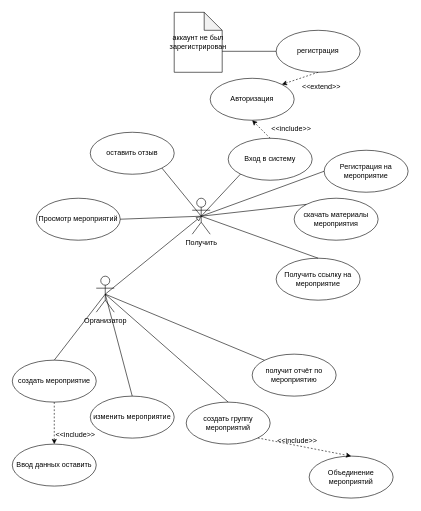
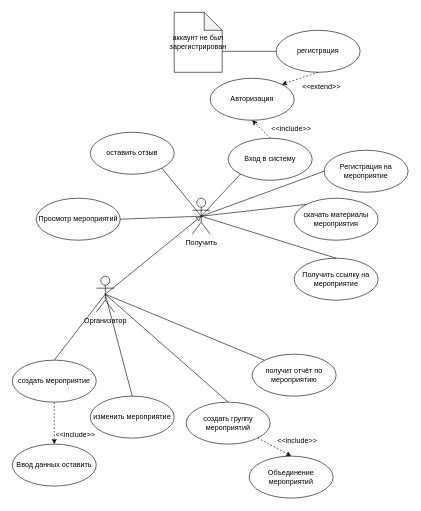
  <mxCell id="0" />
  <mxCell id="1" parent="0" />
- <mxCell id="2" value="Получить ссылку на мероприятие" style="ellipse;whiteSpace=wrap;html=1;" vertex="1" parent="1"><mxGeometry x="460" y="430" width="140" height="70" as="geometry" /></mxCell>
+ <mxCell id="2" value="Получить ссылку на мероприятие" style="ellipse;whiteSpace=wrap;html=1;" vertex="1" parent="1"><mxGeometry x="490" y="430" width="140" height="70" as="geometry" /></mxCell>
  <mxCell id="3" value="Регистрация на мероприятие" style="ellipse;whiteSpace=wrap;html=1;" vertex="1" parent="1"><mxGeometry x="540" y="250" width="140" height="70" as="geometry" /></mxCell>
  <mxCell id="4" value="Просмотр мероприятий" style="ellipse;whiteSpace=wrap;html=1;" vertex="1" parent="1"><mxGeometry x="60" y="330" width="140" height="70" as="geometry" /></mxCell>
  <mxCell id="5" value="скачать материалы мероприятия" style="ellipse;whiteSpace=wrap;html=1;" vertex="1" parent="1"><mxGeometry x="490" y="330" width="140" height="70" as="geometry" /></mxCell>
  <mxCell id="6" value="оставить отзыв" style="ellipse;whiteSpace=wrap;html=1;" vertex="1" parent="1"><mxGeometry x="150" y="220" width="140" height="70" as="geometry" /></mxCell>
  <mxCell id="7" value="создать мероприятие" style="ellipse;whiteSpace=wrap;html=1;" vertex="1" parent="1"><mxGeometry y="600" width="140" height="70" as="geometry" x="20" /></mxCell>
  <mxCell id="8" value="изменить мероприятие" style="ellipse;whiteSpace=wrap;html=1;" vertex="1" parent="1"><mxGeometry x="150" y="660" width="140" height="70" as="geometry" /></mxCell>
  <mxCell id="9" value="создать группу мероприятий" style="ellipse;whiteSpace=wrap;html=1;" vertex="1" parent="1"><mxGeometry x="310" y="670" width="140" height="70" as="geometry" /></mxCell>
  <mxCell id="10" value="получит отчёт по мероприятию" style="ellipse;whiteSpace=wrap;html=1;" vertex="1" parent="1"><mxGeometry x="420" y="590" width="140" height="70" as="geometry" /></mxCell>
  <mxCell id="11" style="rounded=0;orthogonalLoop=1;jettySize=auto;html=1;exitX=0.5;exitY=0.5;exitDx=0;exitDy=0;exitPerimeter=0;entryX=0;entryY=0.5;entryDx=0;entryDy=0;endArrow=none;endFill=0;" edge="1" parent="1" source="12" target="3"><mxGeometry relative="1" as="geometry" /></mxCell>
  <mxCell id="12" value="Получить" style="shape=umlActor;verticalLabelPosition=bottom;verticalAlign=top;html=1;" vertex="1" parent="1"><mxGeometry x="320" y="330" width="30" height="60" as="geometry" /></mxCell>
  <mxCell id="13" value="Организатор" style="shape=umlActor;verticalLabelPosition=bottom;verticalAlign=top;html=1;align=center;horizontal=1;" vertex="1" parent="1"><mxGeometry x="160" y="460" width="30" height="60" as="geometry" /></mxCell>
  <mxCell id="14" value="Вход в систему" style="ellipse;whiteSpace=wrap;html=1;" vertex="1" parent="1"><mxGeometry x="380" y="230" width="140" height="70" as="geometry" /></mxCell>
  <mxCell id="15" value="Авторизация&lt;span style=&quot;color: rgba(0, 0, 0, 0); font-family: monospace; font-size: 0px; text-align: start; text-wrap: nowrap;&quot;&gt;%3CmxGraphModel%3E%3Croot%3E%3CmxCell%20id%3D%220%22%2F%3E%3CmxCell%20id%3D%221%22%20parent%3D%220%22%2F%3E%3CmxCell%20id%3D%222%22%20value%3D%22%D0%92%D1%85%D0%BE%D0%B4%20%D0%B2%20%D1%81%D0%B8%D1%81%D1%82%D0%B5%D0%BC%D1%83%22%20style%3D%22ellipse%3BwhiteSpace%3Dwrap%3Bhtml%3D1%3B%22%20vertex%3D%221%22%20parent%3D%221%22%3E%3CmxGeometry%20x%3D%2270%22%20y%3D%22-360%22%20width%3D%22140%22%20height%3D%2270%22%20as%3D%22geometry%22%2F%3E%3C%2FmxCell%3E%3C%2Froot%3E%3C%2FmxGraphModel%3E&lt;/span&gt;&lt;span style=&quot;color: rgba(0, 0, 0, 0); font-family: monospace; font-size: 0px; text-align: start; text-wrap: nowrap;&quot;&gt;%3CmxGraphModel%3E%3Croot%3E%3CmxCell%20id%3D%220%22%2F%3E%3CmxCell%20id%3D%221%22%20parent%3D%220%22%2F%3E%3CmxCell%20id%3D%222%22%20value%3D%22%D0%92%D1%85%D0%BE%D0%B4%20%D0%B2%20%D1%81%D0%B8%D1%81%D1%82%D0%B5%D0%BC%D1%83%22%20style%3D%22ellipse%3BwhiteSpace%3Dwrap%3Bhtml%3D1%3B%22%20vertex%3D%221%22%20parent%3D%221%22%3E%3CmxGeometry%20x%3D%2270%22%20y%3D%22-360%22%20width%3D%22140%22%20height%3D%2270%22%20as%3D%22geometry%22%2F%3E%3C%2FmxCell%3E%3C%2Froot%3E%3C%2FmxGraphModel%3E&lt;/span&gt;&lt;span style=&quot;color: rgba(0, 0, 0, 0); font-family: monospace; font-size: 0px; text-align: start; text-wrap: nowrap;&quot;&gt;%3CmxGraphModel%3E%3Croot%3E%3CmxCell%20id%3D%220%22%2F%3E%3CmxCell%20id%3D%221%22%20parent%3D%220%22%2F%3E%3CmxCell%20id%3D%222%22%20value%3D%22%D0%92%D1%85%D0%BE%D0%B4%20%D0%B2%20%D1%81%D0%B8%D1%81%D1%82%D0%B5%D0%BC%D1%83%22%20style%3D%22ellipse%3BwhiteSpace%3Dwrap%3Bhtml%3D1%3B%22%20vertex%3D%221%22%20parent%3D%221%22%3E%3CmxGeometry%20x%3D%2270%22%20y%3D%22-360%22%20width%3D%22140%22%20height%3D%2270%22%20as%3D%22geometry%22%2F%3E%3C%2FmxCell%3E%3C%2Froot%3E%3C%2FmxGraphModel%3E&lt;/span&gt;&lt;span style=&quot;color: rgba(0, 0, 0, 0); font-family: monospace; font-size: 0px; text-align: start; text-wrap: nowrap;&quot;&gt;%3CmxGraphModel%3E%3Croot%3E%3CmxCell%20id%3D%220%22%2F%3E%3CmxCell%20id%3D%221%22%20parent%3D%220%22%2F%3E%3CmxCell%20id%3D%222%22%20value%3D%22%D0%92%D1%85%D0%BE%D0%B4%20%D0%B2%20%D1%81%D0%B8%D1%81%D1%82%D0%B5%D0%BC%D1%83%22%20style%3D%22ellipse%3BwhiteSpace%3Dwrap%3Bhtml%3D1%3B%22%20vertex%3D%221%22%20parent%3D%221%22%3E%3CmxGeometry%20x%3D%2270%22%20y%3D%22-360%22%20width%3D%22140%22%20height%3D%2270%22%20as%3D%22geometry%22%2F%3E%3C%2FmxCell%3E%3C%2Froot%3E%3C%2FmxGraphModel%3E&lt;/span&gt;" style="ellipse;whiteSpace=wrap;html=1;" vertex="1" parent="1"><mxGeometry x="350" y="130" width="140" height="70" as="geometry" /></mxCell>
  <mxCell id="16" value="регистрация" style="ellipse;whiteSpace=wrap;html=1;" vertex="1" parent="1"><mxGeometry x="460" y="50" width="140" height="70" as="geometry" /></mxCell>
  <mxCell id="17" value="аккаунт не был зарегистрирован" style="shape=note;whiteSpace=wrap;html=1;backgroundOutline=1;darkOpacity=0.05;" vertex="1" parent="1"><mxGeometry x="290" y="20" width="80" height="100" as="geometry" /></mxCell>
  <mxCell id="18" value="" style="endArrow=none;html=1;rounded=0;exitX=0.5;exitY=0.5;exitDx=0;exitDy=0;exitPerimeter=0;entryX=0;entryY=1;entryDx=0;entryDy=0;" edge="1" parent="1" source="12" target="14"><mxGeometry width="50" height="50" relative="1" as="geometry"><mxPoint x="560" y="330" as="sourcePoint" /><mxPoint x="610" y="280" as="targetPoint" /></mxGeometry></mxCell>
  <mxCell id="19" value="" style="endArrow=classic;dashed=1;html=1;rounded=0;exitX=0.5;exitY=0;exitDx=0;exitDy=0;entryX=0.5;entryY=1;entryDx=0;entryDy=0;endFill=1;" edge="1" parent="1" source="14" target="15"><mxGeometry width="50" height="50" relative="1" as="geometry"><mxPoint x="540" y="340" as="sourcePoint" /><mxPoint x="590" y="290" as="targetPoint" /></mxGeometry></mxCell>
  <mxCell id="20" value="" style="endArrow=classic;dashed=1;html=1;rounded=0;exitX=0.5;exitY=1;exitDx=0;exitDy=0;entryX=1;entryY=0;entryDx=0;entryDy=0;endFill=1;" edge="1" parent="1" source="16" target="15"><mxGeometry width="50" height="50" relative="1" as="geometry"><mxPoint x="460" y="240" as="sourcePoint" /><mxPoint x="430" y="210" as="targetPoint" /></mxGeometry></mxCell>
  <mxCell id="21" value="" style="endArrow=none;dashed=0;html=1;rounded=0;exitX=0;exitY=0;exitDx=80;exitDy=65;exitPerimeter=0;entryX=0;entryY=0.5;entryDx=0;entryDy=0;" edge="1" parent="1" source="17" target="16"><mxGeometry width="50" height="50" relative="1" as="geometry"><mxPoint x="750" y="190" as="sourcePoint" /><mxPoint x="800" y="140" as="targetPoint" /></mxGeometry></mxCell>
  <mxCell id="22" value="&amp;lt;&amp;lt;include&amp;gt;&amp;gt;" style="text;html=1;align=center;verticalAlign=middle;resizable=0;points=[];autosize=1;strokeColor=none;fillColor=none;" vertex="1" parent="1"><mxGeometry x="440" y="200" width="90" height="30" as="geometry" /></mxCell>
  <mxCell id="23" value="&amp;lt;&amp;lt;extend&amp;gt;&amp;gt;" style="text;html=1;align=center;verticalAlign=middle;resizable=0;points=[];autosize=1;strokeColor=none;fillColor=none;" vertex="1" parent="1"><mxGeometry x="490" y="130" width="90" height="30" as="geometry" /></mxCell>
  <mxCell id="24" value="" style="endArrow=none;html=1;rounded=0;entryX=0.5;entryY=0.5;entryDx=0;entryDy=0;entryPerimeter=0;exitX=1;exitY=1;exitDx=0;exitDy=0;" edge="1" parent="1" source="6" target="12"><mxGeometry width="50" height="50" relative="1" as="geometry"><mxPoint x="500" as="sourcePoint" y="450" /><mxPoint x="550" y="400" as="targetPoint" /></mxGeometry></mxCell>
  <mxCell id="25" value="" style="endArrow=none;html=1;rounded=0;exitX=0.5;exitY=0.5;exitDx=0;exitDy=0;exitPerimeter=0;entryX=1;entryY=0.5;entryDx=0;entryDy=0;" edge="1" parent="1" source="12" target="4"><mxGeometry width="50" height="50" relative="1" as="geometry"><mxPoint x="280" y="290" as="sourcePoint" /><mxPoint x="260" as="targetPoint" y="450" /></mxGeometry></mxCell>
  <mxCell id="26" value="" style="endArrow=none;html=1;rounded=0;exitX=0.5;exitY=0.5;exitDx=0;exitDy=0;exitPerimeter=0;entryX=0;entryY=0;entryDx=0;entryDy=0;" edge="1" parent="1" source="12" target="5"><mxGeometry width="50" height="50" relative="1" as="geometry"><mxPoint x="500" as="sourcePoint" y="450" /><mxPoint x="550" y="400" as="targetPoint" /></mxGeometry></mxCell>
  <mxCell id="27" value="" style="endArrow=none;html=1;rounded=0;exitX=0.5;exitY=0.5;exitDx=0;exitDy=0;exitPerimeter=0;entryX=0.5;entryY=0;entryDx=0;entryDy=0;" edge="1" parent="1" source="12" target="2"><mxGeometry width="50" height="50" relative="1" as="geometry"><mxPoint x="500" as="sourcePoint" y="450" /><mxPoint x="550" y="400" as="targetPoint" /></mxGeometry></mxCell>
  <mxCell id="28" value="" style="endArrow=block;html=1;rounded=0;endFill=0;exitX=0.5;exitY=0.5;exitDx=0;exitDy=0;exitPerimeter=0;entryX=0.5;entryY=0.5;entryDx=0;entryDy=0;entryPerimeter=0;" edge="1" parent="1" source="13" target="12"><mxGeometry width="50" height="50" relative="1" as="geometry"><mxPoint x="190" y="500" as="sourcePoint" /><mxPoint x="310" y="420" as="targetPoint" /></mxGeometry></mxCell>
  <mxCell id="29" value="" style="endArrow=none;html=1;rounded=0;exitX=0.5;exitY=0.5;exitDx=0;exitDy=0;exitPerimeter=0;entryX=0.5;entryY=0;entryDx=0;entryDy=0;" edge="1" parent="1" source="13" target="7"><mxGeometry width="50" height="50" relative="1" as="geometry"><mxPoint x="480" y="660" as="sourcePoint" /><mxPoint x="530" y="610" as="targetPoint" /></mxGeometry></mxCell>
  <mxCell id="30" value="" style="endArrow=none;html=1;rounded=0;exitX=0.5;exitY=0.5;exitDx=0;exitDy=0;exitPerimeter=0;entryX=0.5;entryY=0;entryDx=0;entryDy=0;" edge="1" parent="1" source="13" target="8"><mxGeometry width="50" height="50" relative="1" as="geometry"><mxPoint x="480" y="660" as="sourcePoint" /><mxPoint x="530" y="610" as="targetPoint" /></mxGeometry></mxCell>
  <mxCell id="31" value="" style="endArrow=none;html=1;rounded=0;exitX=0.5;exitY=0.5;exitDx=0;exitDy=0;exitPerimeter=0;entryX=0;entryY=0;entryDx=0;entryDy=0;" edge="1" parent="1" source="13" target="10"><mxGeometry width="50" height="50" relative="1" as="geometry"><mxPoint x="480" y="660" as="sourcePoint" /><mxPoint x="530" y="610" as="targetPoint" /></mxGeometry></mxCell>
  <mxCell id="32" value="" style="endArrow=none;html=1;rounded=0;exitX=0.5;exitY=0.5;exitDx=0;exitDy=0;exitPerimeter=0;entryX=0.5;entryY=0;entryDx=0;entryDy=0;" edge="1" parent="1" source="13" target="9"><mxGeometry width="50" height="50" relative="1" as="geometry"><mxPoint x="480" y="660" as="sourcePoint" /><mxPoint x="530" y="610" as="targetPoint" /></mxGeometry></mxCell>
  <mxCell id="33" value="Ввод данных оставить" style="ellipse;whiteSpace=wrap;html=1;" vertex="1" parent="1"><mxGeometry y="740" width="140" height="70" as="geometry" x="20" /></mxCell>
  <mxCell id="34" value="&amp;lt;&amp;lt;include&amp;gt;&amp;gt;" style="text;html=1;align=center;verticalAlign=middle;resizable=0;points=[];autosize=1;strokeColor=none;fillColor=none;" vertex="1" parent="1"><mxGeometry x="80" y="710" width="90" height="30" as="geometry" /></mxCell>
  <mxCell id="35" value="" style="endArrow=classic;dashed=1;html=1;rounded=0;exitX=0.5;exitY=1;exitDx=0;exitDy=0;entryX=0.5;entryY=0;entryDx=0;entryDy=0;endFill=1;" edge="1" parent="1" source="7" target="33"><mxGeometry width="50" height="50" relative="1" as="geometry"><mxPoint x="480" y="940" as="sourcePoint" /><mxPoint x="530" y="890" as="targetPoint" /></mxGeometry></mxCell>
- <mxCell id="36" value="Объединение мероприятий" style="ellipse;whiteSpace=wrap;html=1;" vertex="1" parent="1"><mxGeometry x="515" y="760" width="140" height="70" as="geometry" /></mxCell>
+ <mxCell id="36" value="Объединение мероприятий" style="ellipse;whiteSpace=wrap;html=1;" vertex="1" parent="1"><mxGeometry x="415" y="760" width="140" height="70" as="geometry" /></mxCell>
  <mxCell id="37" value="" style="endArrow=classic;dashed=1;html=1;rounded=0;exitX=1;exitY=1;exitDx=0;exitDy=0;entryX=0.5;entryY=0;entryDx=0;entryDy=0;endFill=1;" edge="1" parent="1" source="9" target="36"><mxGeometry width="50" height="50" relative="1" as="geometry"><mxPoint x="100" y="680" as="sourcePoint" /><mxPoint x="100" y="750" as="targetPoint" /></mxGeometry></mxCell>
  <mxCell id="38" value="&amp;lt;&amp;lt;include&amp;gt;&amp;gt;" style="text;html=1;align=center;verticalAlign=middle;resizable=0;points=[];autosize=1;strokeColor=none;fillColor=none;" vertex="1" parent="1"><mxGeometry x="450" y="720" width="90" height="30" as="geometry" /></mxCell>
